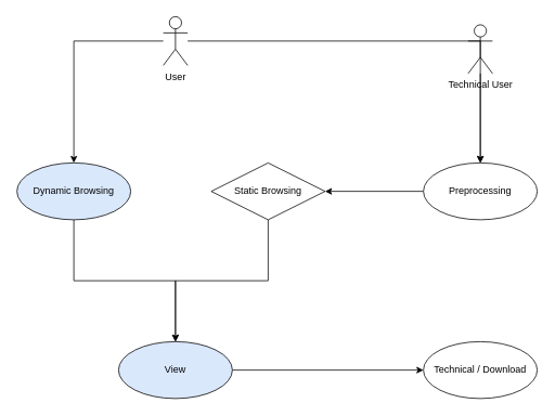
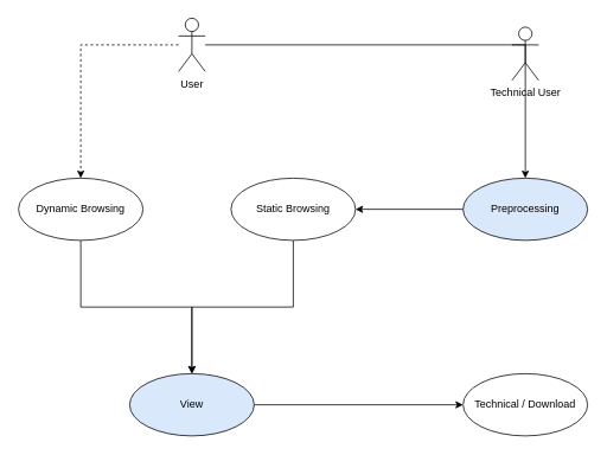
  <mxCell id="0" />
  <mxCell id="1" parent="0" />
  <mxCell id="2" value="" style="edgeStyle=orthogonalEdgeStyle;rounded=0;orthogonalLoop=1;jettySize=auto;html=1;" edge="1" parent="1" source="4" target="9"><mxGeometry relative="1" as="geometry"><mxPoint x="90" y="190" as="targetPoint" /></mxGeometry></mxCell>
- <mxCell id="3" style="edgeStyle=orthogonalEdgeStyle;rounded=0;orthogonalLoop=1;jettySize=auto;html=1;" edge="1" parent="1" source="4" target="12"><mxGeometry relative="1" as="geometry" /></mxCell>
+ <mxCell id="3" style="edgeStyle=orthogonalEdgeStyle;rounded=0;orthogonalLoop=1;jettySize=auto;html=1;dashed=1;" edge="1" parent="1" source="4" target="12"><mxGeometry relative="1" as="geometry" /></mxCell>
  <mxCell id="4" value="&lt;div&gt;User&lt;/div&gt;&lt;div&gt;&lt;br&gt;&lt;/div&gt;" style="shape=umlActor;html=1;verticalLabelPosition=bottom;verticalAlign=top;align=center;" vertex="1" parent="1"><mxGeometry x="200" y="20" width="30" height="60" as="geometry" /></mxCell>
  <mxCell id="5" value="&lt;div&gt;Technical User&lt;/div&gt;&lt;div&gt;&lt;br&gt;&lt;/div&gt;" style="shape=umlActor;html=1;verticalLabelPosition=bottom;verticalAlign=top;align=center;" vertex="1" parent="1"><mxGeometry x="575" y="30" width="30" height="60" as="geometry" /></mxCell>
  <mxCell id="6" style="edgeStyle=orthogonalEdgeStyle;rounded=0;orthogonalLoop=1;jettySize=auto;html=1;entryX=0.5;entryY=0;entryDx=0;entryDy=0;" edge="1" parent="1" source="7" target="14"><mxGeometry relative="1" as="geometry" /></mxCell>
- <mxCell id="7" value="Static Browsing" style="rhombus;whiteSpace=wrap;html=1;" vertex="1" parent="1"><mxGeometry x="259" y="200" width="140" height="70" as="geometry" /></mxCell>
+ <mxCell id="7" value="Static Browsing" style="ellipse;whiteSpace=wrap;html=1;" vertex="1" parent="1"><mxGeometry x="259" y="200" width="140" height="70" as="geometry" /></mxCell>
  <mxCell id="8" style="edgeStyle=orthogonalEdgeStyle;rounded=0;orthogonalLoop=1;jettySize=auto;html=1;entryX=1;entryY=0.5;entryDx=0;entryDy=0;" edge="1" parent="1" source="9" target="7"><mxGeometry relative="1" as="geometry" /></mxCell>
- <mxCell id="9" value="&lt;div&gt;Preprocessing&lt;/div&gt;" style="ellipse;whiteSpace=wrap;html=1;" vertex="1" parent="1"><mxGeometry x="520" y="200" width="140" height="70" as="geometry" /></mxCell>
- <mxCell id="10" value="" style="edgeStyle=orthogonalEdgeStyle;rounded=0;orthogonalLoop=1;jettySize=auto;html=1;" edge="1" parent="1" source="5" target="9"><mxGeometry relative="1" as="geometry"><mxPoint x="585" y="120" as="sourcePoint" /><mxPoint x="585" y="220" as="targetPoint" /></mxGeometry></mxCell>
+ <mxCell id="9" value="&lt;div&gt;Preprocessing&lt;/div&gt;" style="ellipse;whiteSpace=wrap;html=1;fillColor=#dae8fc;" vertex="1" parent="1"><mxGeometry x="520" y="200" width="140" height="70" as="geometry" /></mxCell>
  <mxCell id="11" style="edgeStyle=orthogonalEdgeStyle;rounded=0;orthogonalLoop=1;jettySize=auto;html=1;" edge="1" parent="1" source="12" target="14"><mxGeometry relative="1" as="geometry" /></mxCell>
- <mxCell id="12" value="&lt;div&gt;Dynamic Browsing&lt;/div&gt;" style="ellipse;whiteSpace=wrap;html=1;fillColor=#dae8fc;" vertex="1" parent="1"><mxGeometry x="20" y="200" width="140" height="70" as="geometry" /></mxCell>
+ <mxCell id="12" value="&lt;div&gt;Dynamic Browsing&lt;/div&gt;" style="ellipse;whiteSpace=wrap;html=1;" vertex="1" parent="1"><mxGeometry x="20" y="200" width="140" height="70" as="geometry" /></mxCell>
  <mxCell id="13" style="edgeStyle=orthogonalEdgeStyle;rounded=0;orthogonalLoop=1;jettySize=auto;html=1;" edge="1" parent="1" source="14" target="15"><mxGeometry relative="1" as="geometry" /></mxCell>
  <mxCell id="14" value="&lt;div&gt;View&lt;/div&gt;" style="ellipse;whiteSpace=wrap;html=1;fillColor=#dae8fc;" vertex="1" parent="1"><mxGeometry x="145" y="420" width="140" height="70" as="geometry" /></mxCell>
  <mxCell id="15" value="Technical / Download" style="ellipse;whiteSpace=wrap;html=1;" vertex="1" parent="1"><mxGeometry x="520" y="420" width="140" height="70" as="geometry" /></mxCell>
